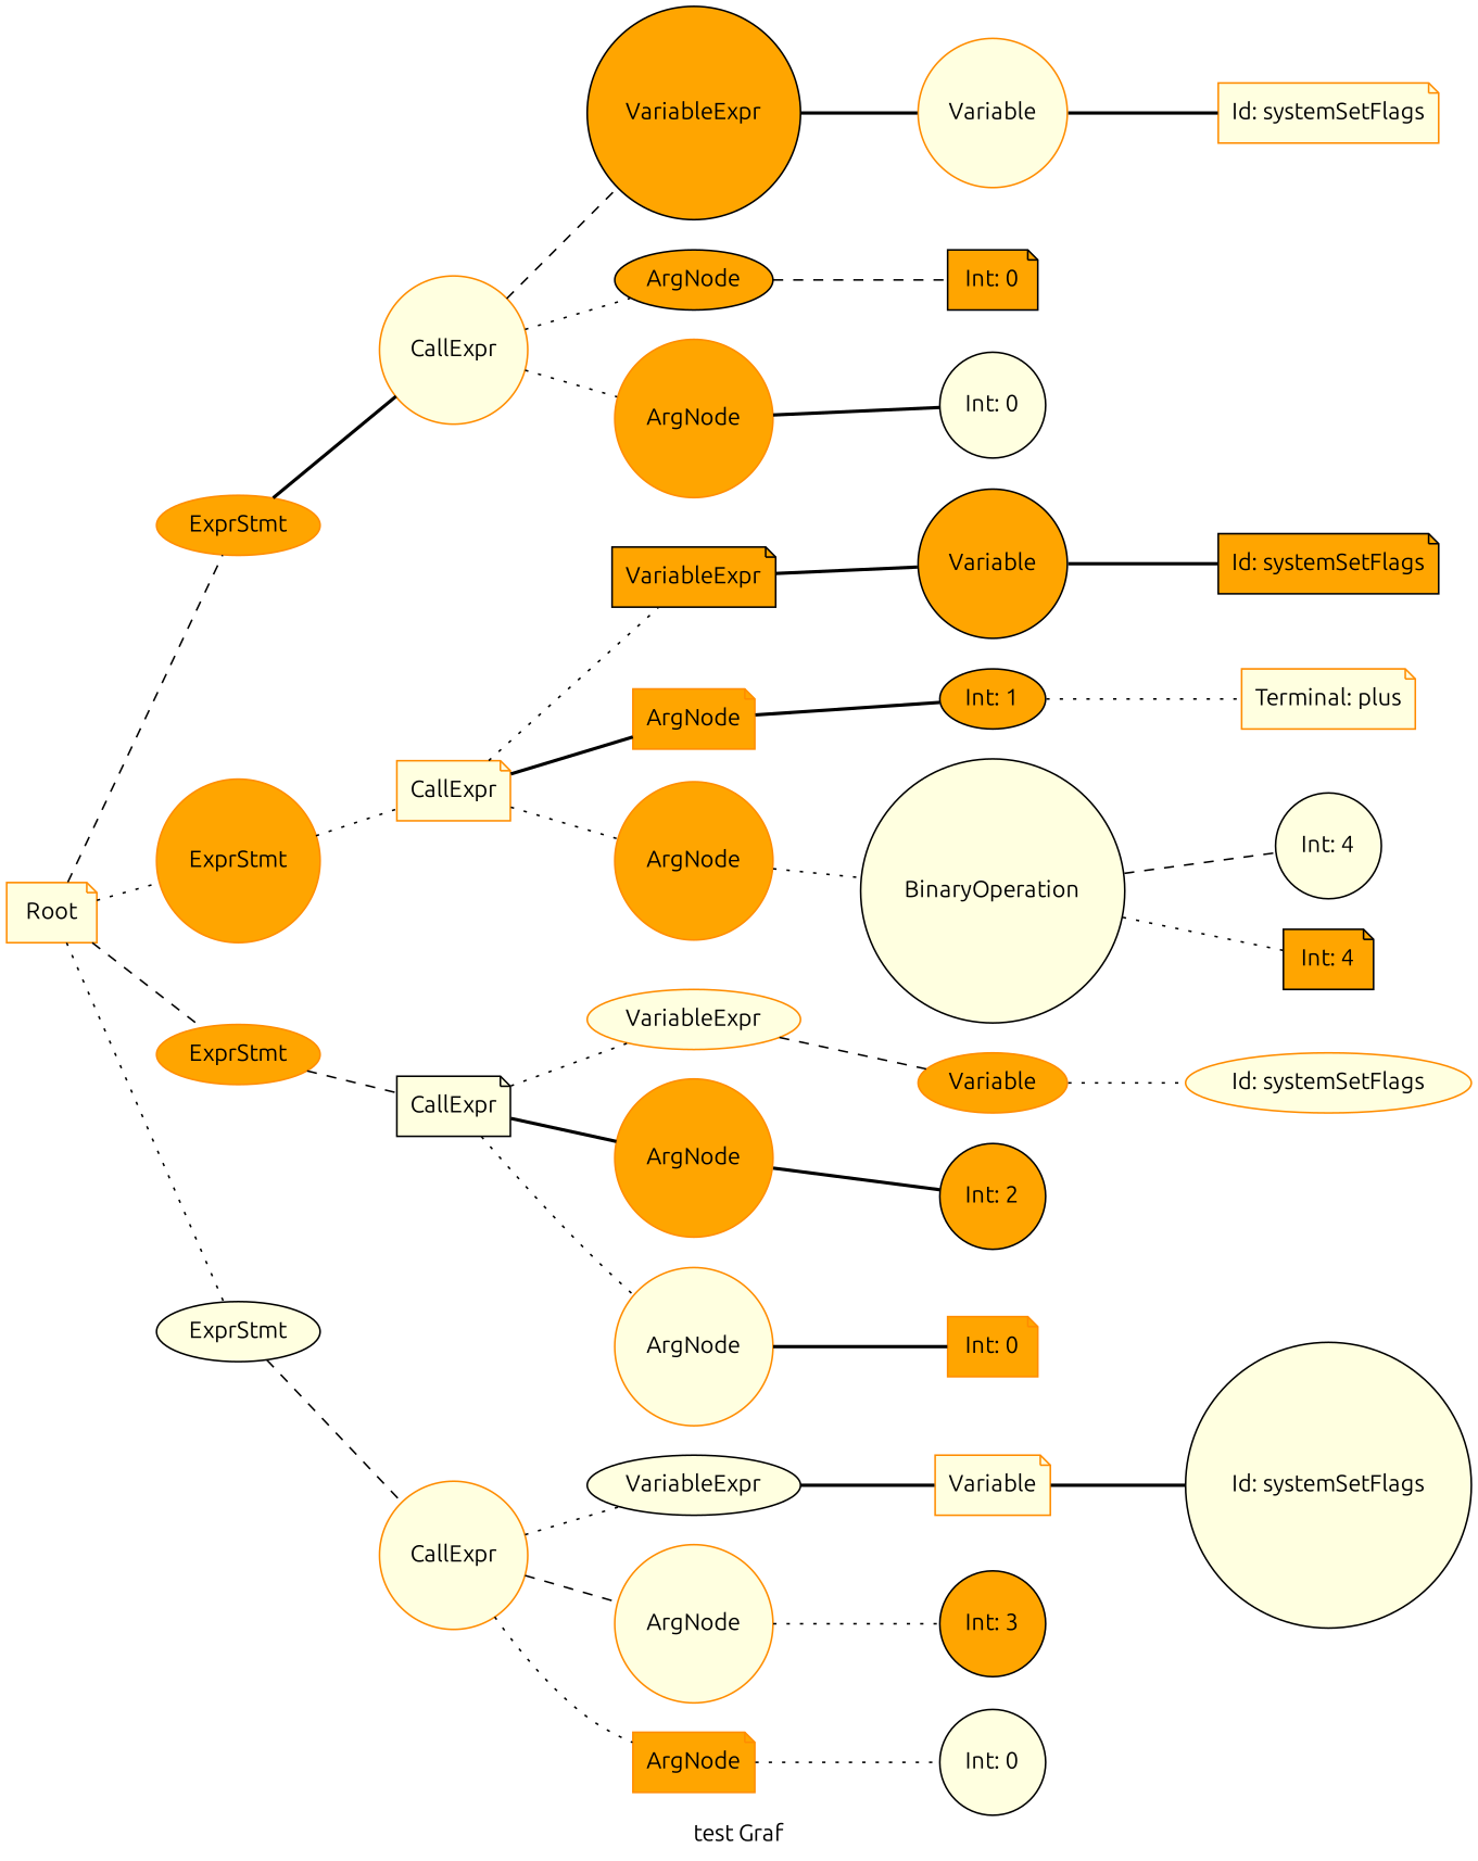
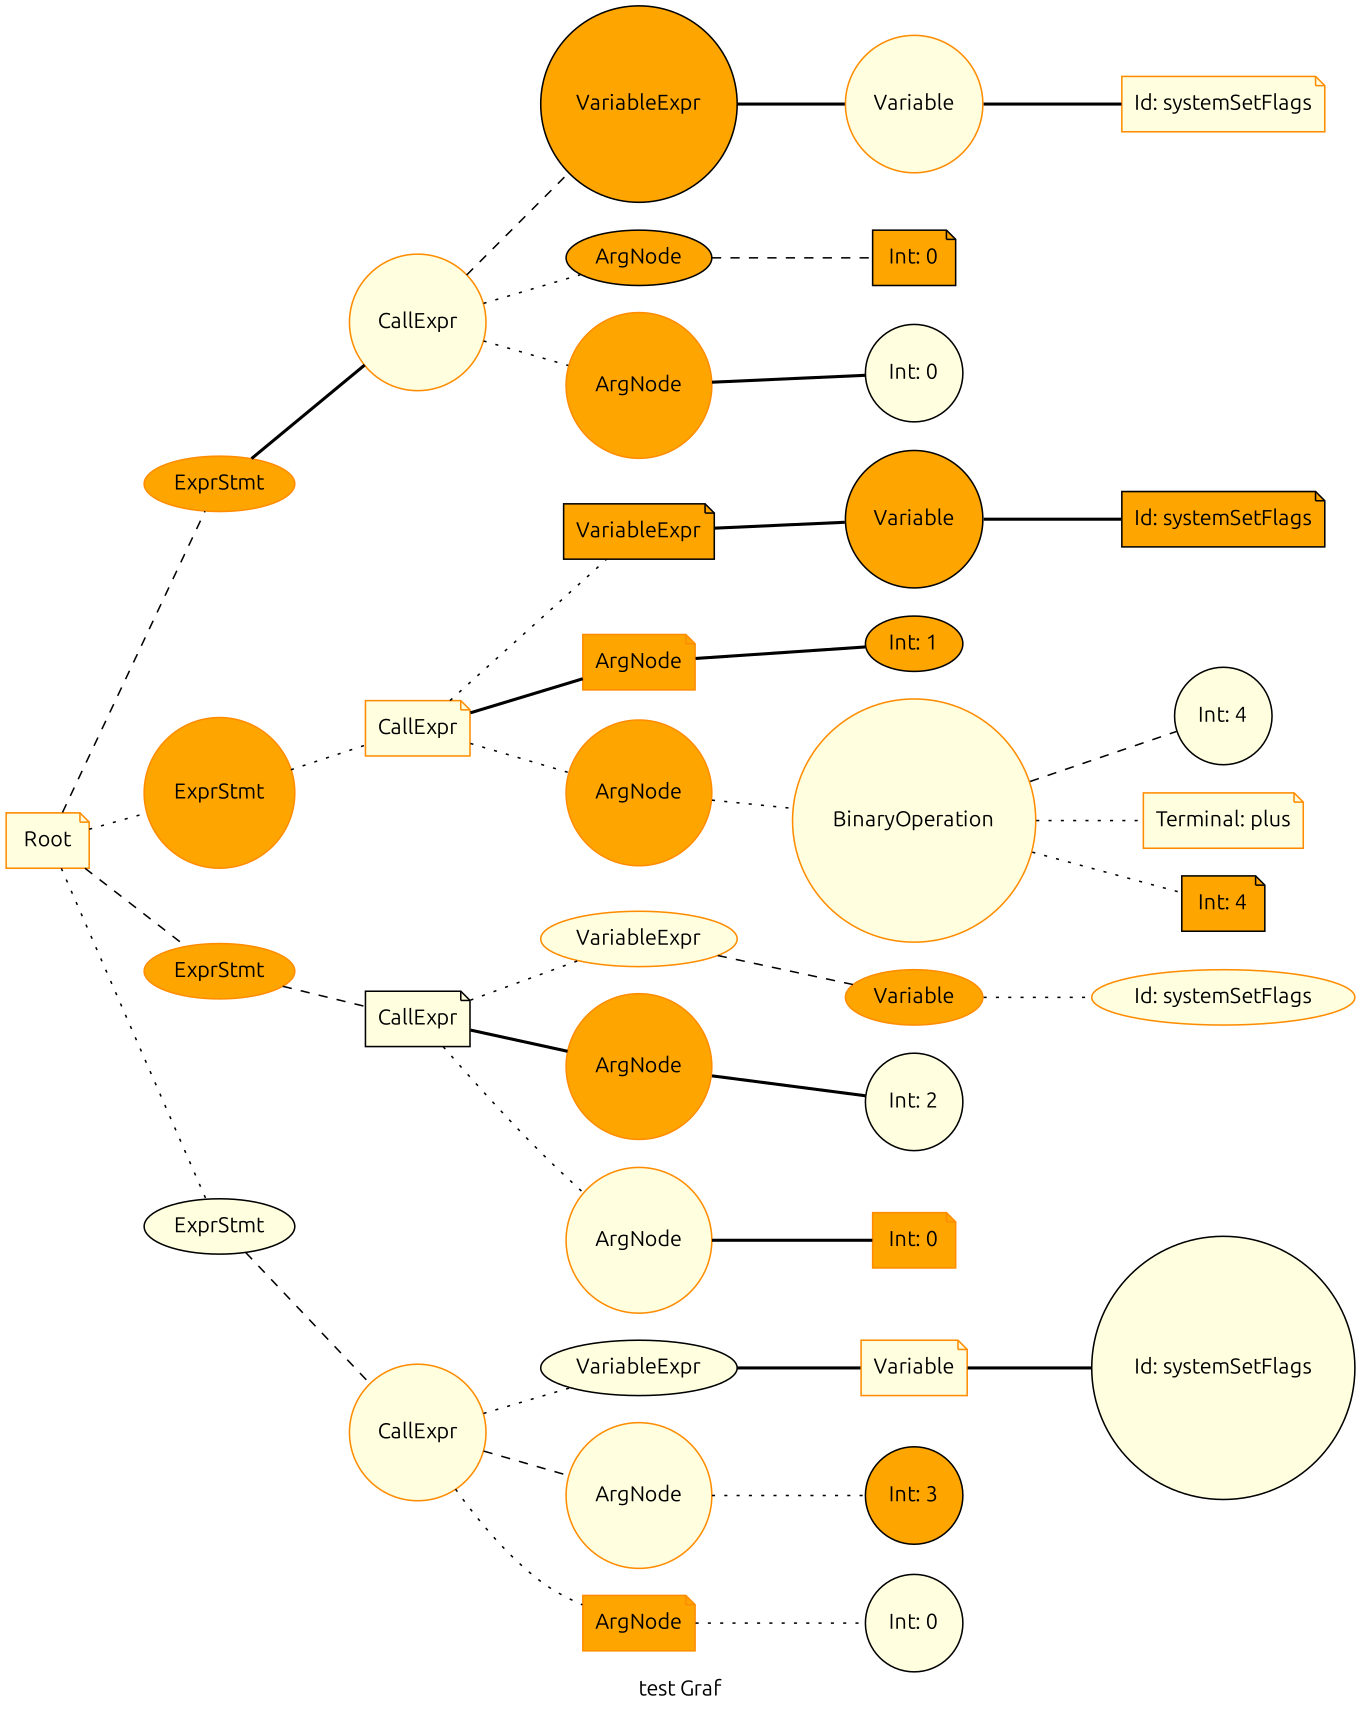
  graph {
    fontname=Ubuntu
    label="test Graf"
    rankdir=LR
    node [color=darkorange fillcolor=lightyellow fontname=Ubuntu shape=circle style=filled]
    edge [fontname=Ubuntu style=dotted]
    n1 [label=Root shape=note]
    n2 [fillcolor=orange label=ExprStmt shape=ellipse]
    n3 [fillcolor=orange label=ExprStmt]
    n4 [fillcolor=orange label=ExprStmt shape=ellipse]
    n5 [color=black label=ExprStmt shape=ellipse]
    n6 [label=CallExpr]
    n7 [label=CallExpr shape=note]
    n8 [color=black label=CallExpr shape=note]
    n9 [label=CallExpr]
    n10 [color=black fillcolor=orange label=VariableExpr]
    n11 [color=black fillcolor=orange label=ArgNode shape=ellipse]
    n12 [fillcolor=orange label=ArgNode]
    n13 [color=black fillcolor=orange label=VariableExpr shape=note]
    n14 [fillcolor=orange label=ArgNode shape=note]
    n15 [fillcolor=orange label=ArgNode]
    n16 [label=VariableExpr shape=ellipse]
    n17 [fillcolor=orange label=ArgNode]
    n18 [label=ArgNode]
    n19 [color=black label=VariableExpr shape=ellipse]
    n20 [label=ArgNode]
    n21 [fillcolor=orange label=ArgNode shape=note]
    n22 [label=Variable shape=note]
    n23 [color=black fillcolor=orange label="Int: 3"]
    n24 [color=black label="Int: 0"]
    n25 [color=black label="Id: systemSetFlags"]
    n26 [fillcolor=orange label=Variable shape=ellipse]
-   n27 [color=black fillcolor=orange label="Int: 2"]
+   n27 [color=black label="Int: 2"]
    n28 [fillcolor=orange label="Int: 0" shape=note]
    n29 [label="Id: systemSetFlags" shape=ellipse]
    n30 [color=black fillcolor=orange label=Variable]
    n31 [color=black fillcolor=orange label="Int: 1" shape=ellipse]
-   n32 [color=black label=BinaryOperation]
+   n32 [label=BinaryOperation]
    n33 [color=black fillcolor=orange label="Id: systemSetFlags" shape=note]
    n34 [color=black label="Int: 4"]
    n35 [label="Terminal: plus" shape=note]
    n36 [color=black fillcolor=orange label="Int: 4" shape=note]
    n37 [label=Variable]
    n38 [color=black fillcolor=orange label="Int: 0" shape=note]
    n39 [color=black label="Int: 0"]
    n40 [label="Id: systemSetFlags" shape=note]
    n1 -- n2 [style=dashed]
    n1 -- n3
    n1 -- n4 [style=dashed]
    n1 -- n5
    n2 -- n6 [style=bold]
    n3 -- n7
    n4 -- n8 [style=dashed]
    n5 -- n9 [style=dashed]
    n6 -- n10 [style=dashed]
    n6 -- n11
    n6 -- n12
    n7 -- n13
    n7 -- n14 [style=bold]
    n7 -- n15
    n8 -- n16
    n8 -- n17 [style=bold]
    n8 -- n18
    n9 -- n19
    n9 -- n20 [style=dashed]
    n9 -- n21
    n10 -- n37 [style=bold]
    n11 -- n38 [style=dashed]
    n12 -- n39 [style=bold]
    n13 -- n30 [style=bold]
    n14 -- n31 [style=bold]
    n15 -- n32
    n16 -- n26 [style=dashed]
    n17 -- n27 [style=bold]
    n18 -- n28 [style=bold]
    n19 -- n22 [style=bold]
    n20 -- n23
    n21 -- n24
    n22 -- n25 [style=bold]
    n26 -- n29
    n30 -- n33 [style=bold]
    n32 -- n34 [style=dashed]
-   n31 -- n35
+   n32 -- n35
    n32 -- n36
    n37 -- n40 [style=bold]
  }
